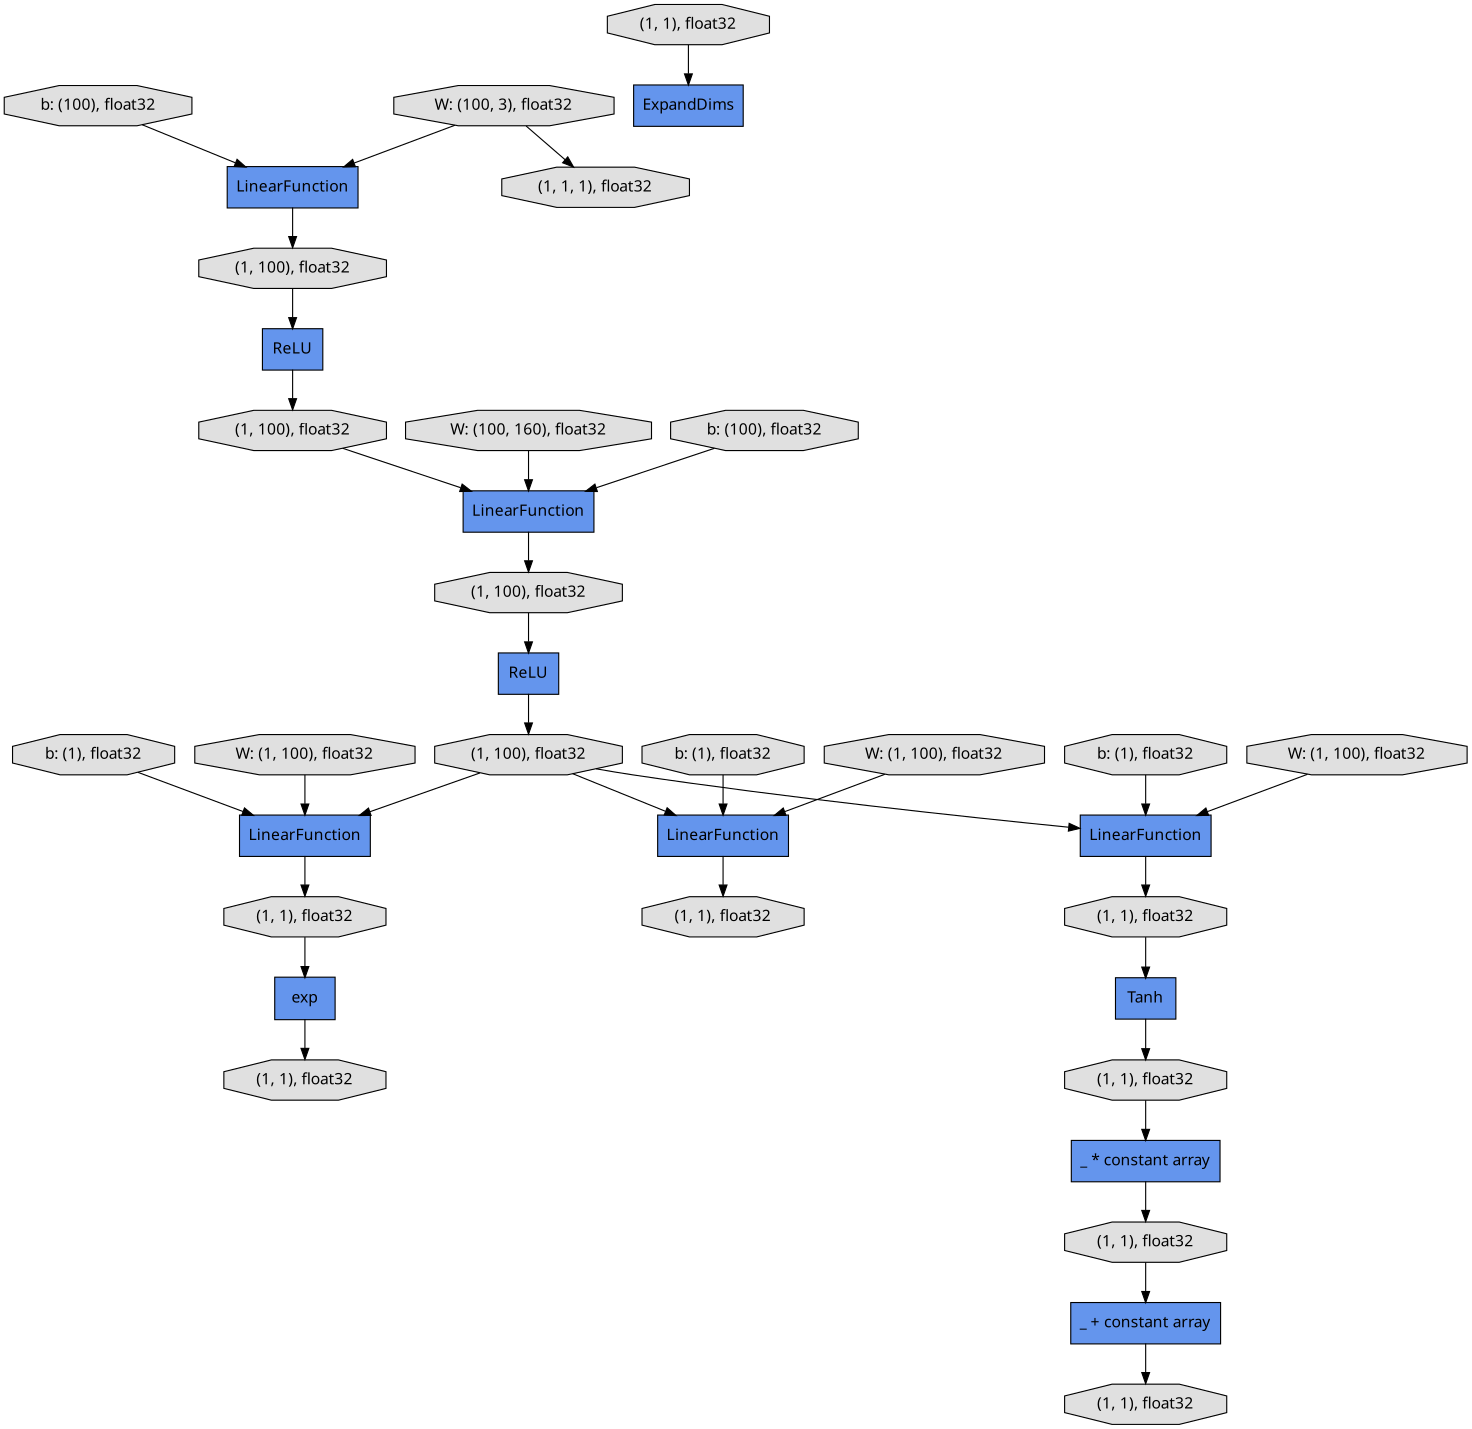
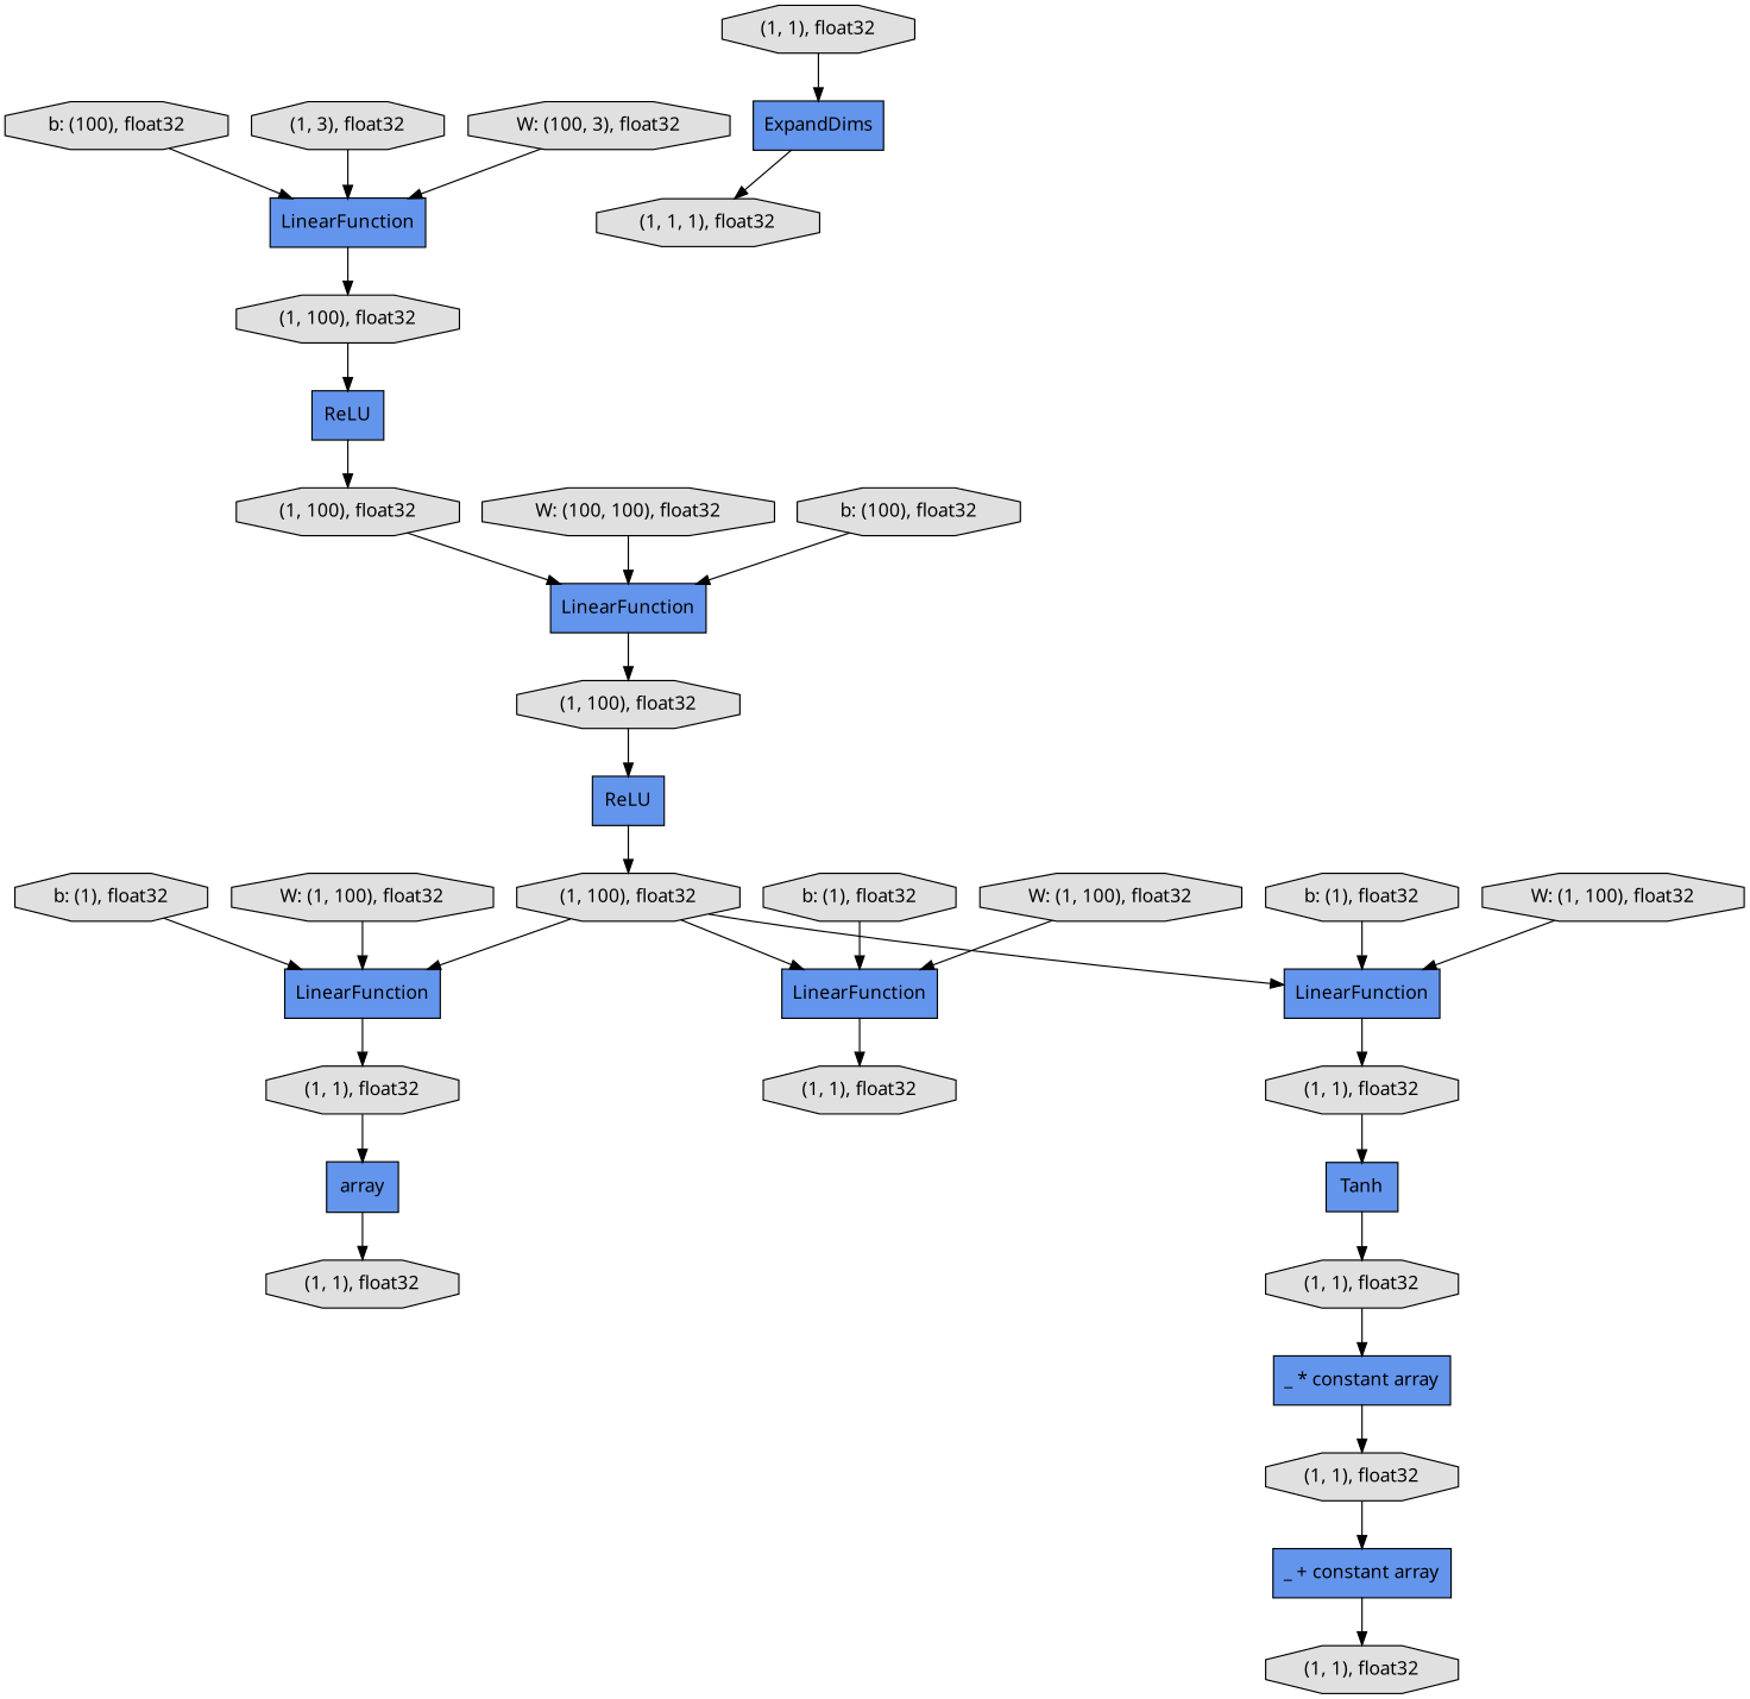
  digraph {
    fontname="Noto Sans"
    rankdir=TB
    node [fillcolor="#E0E0E0" fontname="Noto Sans" shape=octagon style=filled]
    edge [fontname="Noto Sans"]
    n1 [label="(1, 1), float32"]
-   n2 [fillcolor="#6495ED" label=exp shape=record]
+   n2 [fillcolor="#6495ED" label=array shape=record]
    n3 [label="(1, 1), float32"]
    n4 [label="b: (1), float32"]
    n5 [fillcolor="#6495ED" label=LinearFunction shape=record]
    n6 [label="(1, 1), float32"]
    n7 [fillcolor="#6495ED" label=LinearFunction shape=record]
    n8 [label="(1, 1), float32"]
    n9 [fillcolor="#6495ED" label=Tanh shape=record]
    n10 [label="(1, 100), float32"]
    n11 [fillcolor="#6495ED" label=LinearFunction shape=record]
    n12 [label="(1, 100), float32"]
    n13 [label="W: (100, 3), float32"]
    n14 [fillcolor="#6495ED" label=LinearFunction shape=record]
    n15 [label="(1, 100), float32"]
    n16 [fillcolor="#6495ED" label=ReLU shape=record]
    n17 [label="(1, 100), float32"]
    n18 [fillcolor="#6495ED" label=LinearFunction shape=record]
    n19 [label="W: (1, 100), float32"]
    n20 [label="b: (100), float32"]
    n21 [label="(1, 1), float32"]
    n22 [fillcolor="#6495ED" label=ExpandDims shape=record]
    n23 [label="(1, 1, 1), float32"]
    n24 [fillcolor="#6495ED" label=ReLU shape=record]
    n25 [label="b: (1), float32"]
    n26 [label="(1, 1), float32"]
    n27 [fillcolor="#6495ED" label="_ * constant array" shape=record]
-   n28 [label="W: (100, 160), float32"]
+   n28 [label="W: (100, 100), float32"]
    n29 [label="W: (1, 100), float32"]
    n30 [fillcolor="#6495ED" label="_ + constant array" shape=record]
    n31 [label="(1, 1), float32"]
    n32 [label="b: (100), float32"]
    n33 [label="(1, 1), float32"]
    n34 [label="b: (1), float32"]
    n35 [label="W: (1, 100), float32"]
+   n36 [label="(1, 3), float32"]
    n1 -> n2
    n2 -> n3
    n4 -> n5
    n5 -> n6
    n7 -> n8
    n8 -> n9
    n9 -> n26
    n10 -> n11
    n11 -> n12
    n12 -> n16
    n13 -> n14
    n14 -> n15
    n15 -> n24
    n16 -> n17
    n17 -> n5
    n17 -> n7
    n17 -> n18
    n18 -> n1
    n19 -> n7
    n20 -> n14
    n21 -> n22
-   n13 -> n23
+   n22 -> n23
    n24 -> n10
    n25 -> n7
    n26 -> n27
    n27 -> n33
    n28 -> n11
    n29 -> n18
    n30 -> n31
    n32 -> n11
    n33 -> n30
    n34 -> n18
    n35 -> n5
+   n36 -> n14
  }
